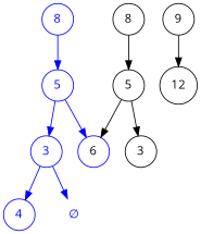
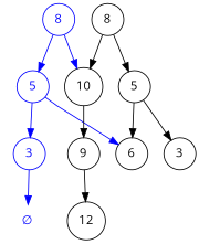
  digraph {
    fontname="Open Sans"
    ordering=out
    node [fontname="Open Sans" shape=circle]
    edge [fontname="Open Sans"]
    n1 [color=blue fontcolor=blue label=8]
    n2 [color=blue fontcolor=blue label=5]
+   10
    n4 [color=blue fontcolor=blue label=3]
-   6 [color=blue]
+   6
    9
-   4 [color=blue fontcolor=blue]
    n8 [fontcolor=blue label="∅" shape=none]
    12
    8
    5
    3
    n1 -> n2 [color=blue]
+   n1 -> 10 [color=blue]
    n2 -> n4 [color=blue]
    n2 -> 6 [color=blue]
-   n4 -> 4 [color=blue]
+   10 -> 9
    n4 -> n8 [color=blue]
    9 -> 12
+   8 -> 10
    8 -> 5
    5 -> 6
    5 -> 3
  }
